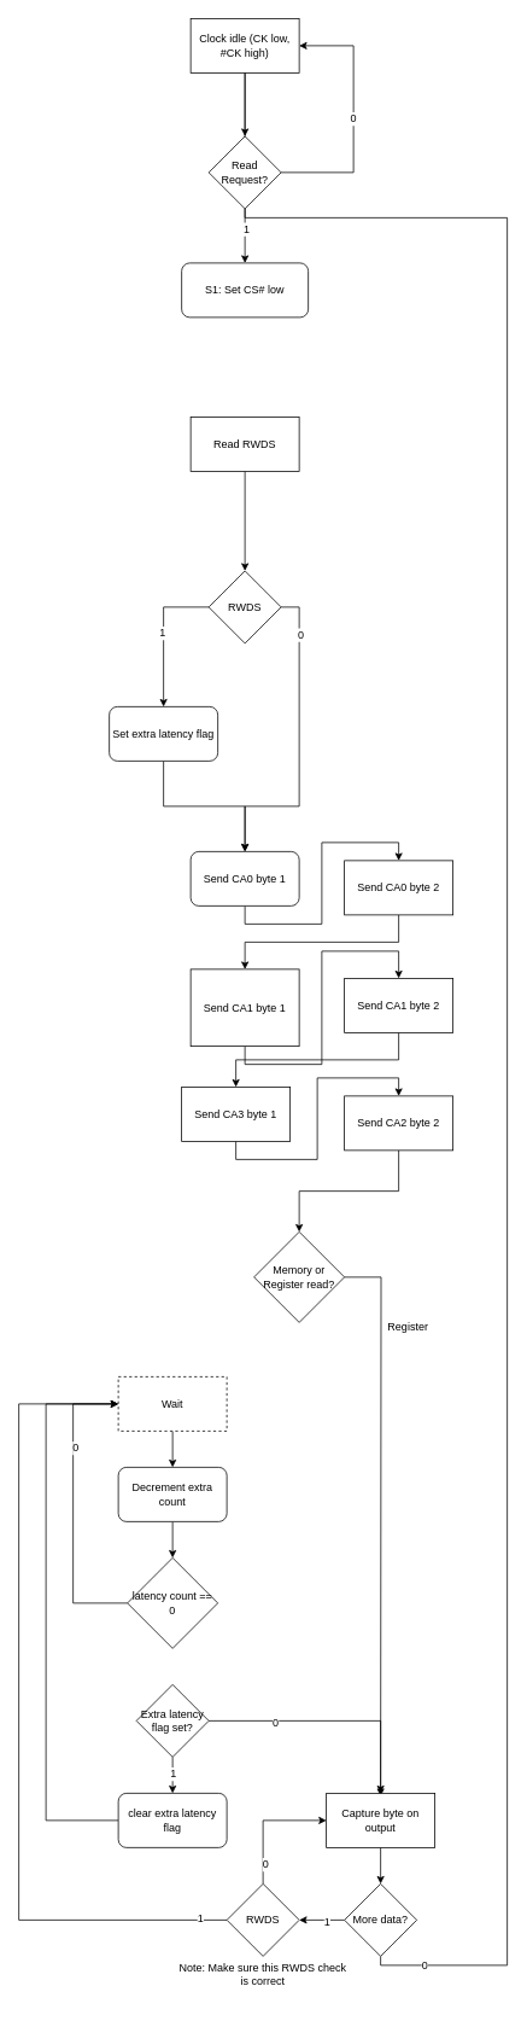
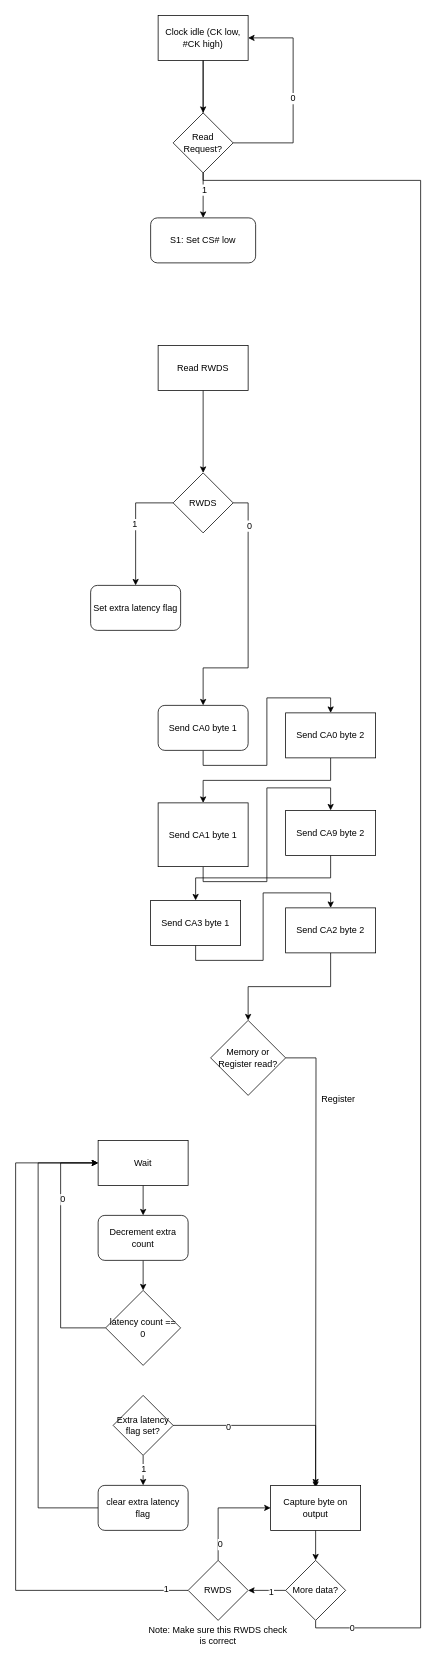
  <mxCell id="0" />
  <mxCell id="1" parent="0" />
  <mxCell id="2" value="S1: Set CS# low" style="rounded=1;whiteSpace=wrap;html=1;" vertex="1" parent="1"><mxGeometry x="200" y="290" width="140" height="60" as="geometry" /></mxCell>
  <mxCell id="3" style="edgeStyle=orthogonalEdgeStyle;rounded=0;orthogonalLoop=1;jettySize=auto;html=1;exitX=0;exitY=0.5;exitDx=0;exitDy=0;entryX=0.5;entryY=0;entryDx=0;entryDy=0;" edge="1" parent="1" source="7" target="9"><mxGeometry relative="1" as="geometry" /></mxCell>
  <mxCell id="4" value="1" style="text;html=1;align=center;verticalAlign=middle;resizable=0;points=[];labelBackgroundColor=#ffffff;" vertex="1" connectable="0" parent="3"><mxGeometry x="-0.375" y="28" relative="1" as="geometry"><mxPoint x="-30" y="28" as="offset" /></mxGeometry></mxCell>
  <mxCell id="5" style="edgeStyle=orthogonalEdgeStyle;rounded=0;orthogonalLoop=1;jettySize=auto;html=1;exitX=1;exitY=0.5;exitDx=0;exitDy=0;entryX=0.5;entryY=0;entryDx=0;entryDy=0;" edge="1" parent="1" source="7" target="11"><mxGeometry relative="1" as="geometry"><Array as="points"><mxPoint x="330" y="670" /><mxPoint x="330" y="890" /><mxPoint x="270" y="890" /></Array></mxGeometry></mxCell>
  <mxCell id="6" value="0" style="text;html=1;align=center;verticalAlign=middle;resizable=0;points=[];labelBackgroundColor=#ffffff;" vertex="1" connectable="0" parent="5"><mxGeometry x="-0.717" y="1" relative="1" as="geometry"><mxPoint as="offset" /></mxGeometry></mxCell>
  <mxCell id="7" value="RWDS" style="rhombus;whiteSpace=wrap;html=1;" vertex="1" parent="1"><mxGeometry x="230" y="630" width="80" height="80" as="geometry" /></mxCell>
- <mxCell id="8" style="edgeStyle=orthogonalEdgeStyle;rounded=0;orthogonalLoop=1;jettySize=auto;html=1;exitX=0.5;exitY=1;exitDx=0;exitDy=0;entryX=0.5;entryY=0;entryDx=0;entryDy=0;" edge="1" parent="1" source="9" target="11"><mxGeometry relative="1" as="geometry" /></mxCell>
  <mxCell id="9" value="Set extra latency flag" style="rounded=1;whiteSpace=wrap;html=1;" vertex="1" parent="1"><mxGeometry x="120" y="780" width="120" height="60" as="geometry" /></mxCell>
  <mxCell id="10" style="edgeStyle=orthogonalEdgeStyle;rounded=0;orthogonalLoop=1;jettySize=auto;html=1;exitX=0.5;exitY=1;exitDx=0;exitDy=0;entryX=0.5;entryY=0;entryDx=0;entryDy=0;" edge="1" parent="1" source="11" target="13"><mxGeometry relative="1" as="geometry" /></mxCell>
  <mxCell id="11" value="&lt;div&gt;Send CA0 byte 1&lt;/div&gt;" style="rounded=1;whiteSpace=wrap;html=1;" vertex="1" parent="1"><mxGeometry x="210" y="940" width="120" height="60" as="geometry" /></mxCell>
  <mxCell id="12" style="edgeStyle=orthogonalEdgeStyle;rounded=0;orthogonalLoop=1;jettySize=auto;html=1;exitX=0.5;exitY=1;exitDx=0;exitDy=0;entryX=0.5;entryY=0;entryDx=0;entryDy=0;" edge="1" parent="1" source="13" target="15"><mxGeometry relative="1" as="geometry" /></mxCell>
  <mxCell id="13" value="&lt;div&gt;Send CA0 byte 2 &lt;br&gt;&lt;/div&gt;" style="rounded=0;whiteSpace=wrap;html=1;" vertex="1" parent="1"><mxGeometry x="380" y="950" width="120" height="60" as="geometry" /></mxCell>
  <mxCell id="14" style="edgeStyle=orthogonalEdgeStyle;rounded=0;orthogonalLoop=1;jettySize=auto;html=1;exitX=0.5;exitY=1;exitDx=0;exitDy=0;entryX=0.5;entryY=0;entryDx=0;entryDy=0;" edge="1" parent="1" source="15" target="17"><mxGeometry relative="1" as="geometry" /></mxCell>
  <mxCell id="15" value="Send CA1 byte 1" style="rounded=0;whiteSpace=wrap;html=1;" vertex="1" parent="1"><mxGeometry x="210" y="1070" width="120" height="85" as="geometry" /></mxCell>
  <mxCell id="16" style="edgeStyle=orthogonalEdgeStyle;rounded=0;orthogonalLoop=1;jettySize=auto;html=1;exitX=0.5;exitY=1;exitDx=0;exitDy=0;entryX=0.5;entryY=0;entryDx=0;entryDy=0;" edge="1" parent="1" source="17" target="19"><mxGeometry relative="1" as="geometry" /></mxCell>
- <mxCell id="17" value="Send CA1 byte 2" style="rounded=0;whiteSpace=wrap;html=1;" vertex="1" parent="1"><mxGeometry x="380" y="1080" width="120" height="60" as="geometry" /></mxCell>
+ <mxCell id="17" value="Send CA9 byte 2" style="rounded=0;whiteSpace=wrap;html=1;" vertex="1" parent="1"><mxGeometry x="380" y="1080" width="120" height="60" as="geometry" /></mxCell>
  <mxCell id="18" style="edgeStyle=orthogonalEdgeStyle;rounded=0;orthogonalLoop=1;jettySize=auto;html=1;exitX=0.5;exitY=1;exitDx=0;exitDy=0;entryX=0.5;entryY=0;entryDx=0;entryDy=0;" edge="1" parent="1" source="19" target="21"><mxGeometry relative="1" as="geometry" /></mxCell>
  <mxCell id="19" value="Send CA3 byte 1" style="rounded=0;whiteSpace=wrap;html=1;" vertex="1" parent="1"><mxGeometry x="200" y="1200" width="120" height="60" as="geometry" /></mxCell>
  <mxCell id="20" style="edgeStyle=orthogonalEdgeStyle;rounded=0;orthogonalLoop=1;jettySize=auto;html=1;exitX=0.5;exitY=1;exitDx=0;exitDy=0;entryX=0.5;entryY=0;entryDx=0;entryDy=0;" edge="1" parent="1" source="21" target="24"><mxGeometry relative="1" as="geometry" /></mxCell>
  <mxCell id="21" value="Send CA2 byte 2" style="rounded=0;whiteSpace=wrap;html=1;" vertex="1" parent="1"><mxGeometry x="380" y="1210" width="120" height="60" as="geometry" /></mxCell>
  <mxCell id="22" style="edgeStyle=orthogonalEdgeStyle;rounded=0;orthogonalLoop=1;jettySize=auto;html=1;exitX=1;exitY=0.5;exitDx=0;exitDy=0;" edge="1" parent="1" source="24"><mxGeometry relative="1" as="geometry"><mxPoint x="420" y="1983.333" as="targetPoint" /></mxGeometry></mxCell>
  <mxCell id="23" value="Register" style="text;html=1;align=center;verticalAlign=middle;resizable=0;points=[];labelBackgroundColor=#ffffff;" vertex="1" connectable="0" parent="22"><mxGeometry x="-0.87" y="-27" relative="1" as="geometry"><mxPoint x="29" y="27" as="offset" /></mxGeometry></mxCell>
  <mxCell id="24" value="Memory or Register read?" style="rhombus;whiteSpace=wrap;html=1;" vertex="1" parent="1"><mxGeometry x="280" y="1360" width="100" height="100" as="geometry" /></mxCell>
  <mxCell id="25" style="edgeStyle=orthogonalEdgeStyle;rounded=0;orthogonalLoop=1;jettySize=auto;html=1;exitX=0.5;exitY=1;exitDx=0;exitDy=0;entryX=0.5;entryY=0;entryDx=0;entryDy=0;" edge="1" parent="1" source="26" target="28"><mxGeometry relative="1" as="geometry" /></mxCell>
- <mxCell id="26" value="Wait" style="rounded=0;whiteSpace=wrap;html=1;dashed=1;" vertex="1" parent="1"><mxGeometry x="130" y="1520" width="120" height="60" as="geometry" /></mxCell>
+ <mxCell id="26" value="Wait" style="rounded=0;whiteSpace=wrap;html=1;" vertex="1" parent="1"><mxGeometry x="130" y="1520" width="120" height="60" as="geometry" /></mxCell>
  <mxCell id="27" style="edgeStyle=orthogonalEdgeStyle;rounded=0;orthogonalLoop=1;jettySize=auto;html=1;exitX=0.5;exitY=1;exitDx=0;exitDy=0;entryX=0.5;entryY=0;entryDx=0;entryDy=0;" edge="1" parent="1" source="28" target="31"><mxGeometry relative="1" as="geometry" /></mxCell>
  <mxCell id="28" value="Decrement extra count" style="rounded=1;whiteSpace=wrap;html=1;" vertex="1" parent="1"><mxGeometry x="130" y="1620" width="120" height="60" as="geometry" /></mxCell>
  <mxCell id="29" style="edgeStyle=orthogonalEdgeStyle;rounded=0;orthogonalLoop=1;jettySize=auto;html=1;exitX=0;exitY=0.5;exitDx=0;exitDy=0;entryX=0;entryY=0.5;entryDx=0;entryDy=0;" edge="1" parent="1" source="31" target="26"><mxGeometry relative="1" as="geometry"><Array as="points"><mxPoint x="80" y="1770" /><mxPoint x="80" y="1550" /></Array></mxGeometry></mxCell>
  <mxCell id="30" value="0" style="text;html=1;align=center;verticalAlign=middle;resizable=0;points=[];labelBackgroundColor=#ffffff;" vertex="1" connectable="0" parent="29"><mxGeometry x="0.405" y="-2" relative="1" as="geometry"><mxPoint as="offset" /></mxGeometry></mxCell>
  <mxCell id="31" value="latency count == 0" style="rhombus;whiteSpace=wrap;html=1;" vertex="1" parent="1"><mxGeometry x="140" y="1720" width="100" height="100" as="geometry" /></mxCell>
  <mxCell id="32" style="edgeStyle=orthogonalEdgeStyle;rounded=0;orthogonalLoop=1;jettySize=auto;html=1;exitX=0.5;exitY=1;exitDx=0;exitDy=0;entryX=0.5;entryY=0;entryDx=0;entryDy=0;" edge="1" parent="1" source="36" target="38"><mxGeometry relative="1" as="geometry" /></mxCell>
  <mxCell id="33" value="1" style="text;html=1;align=center;verticalAlign=middle;resizable=0;points=[];labelBackgroundColor=#ffffff;" vertex="1" connectable="0" parent="32"><mxGeometry x="-0.121" relative="1" as="geometry"><mxPoint as="offset" /></mxGeometry></mxCell>
  <mxCell id="34" style="edgeStyle=orthogonalEdgeStyle;rounded=0;orthogonalLoop=1;jettySize=auto;html=1;exitX=1;exitY=0.5;exitDx=0;exitDy=0;entryX=0.5;entryY=0;entryDx=0;entryDy=0;" edge="1" parent="1" source="36" target="40"><mxGeometry relative="1" as="geometry" /></mxCell>
  <mxCell id="35" value="0" style="text;html=1;align=center;verticalAlign=middle;resizable=0;points=[];labelBackgroundColor=#ffffff;" vertex="1" connectable="0" parent="34"><mxGeometry x="-0.457" y="-1" relative="1" as="geometry"><mxPoint as="offset" /></mxGeometry></mxCell>
  <mxCell id="36" value="Extra latency flag set?" style="rhombus;whiteSpace=wrap;html=1;" vertex="1" parent="1"><mxGeometry x="150" y="1860" width="80" height="80" as="geometry" /></mxCell>
  <mxCell id="37" style="edgeStyle=orthogonalEdgeStyle;rounded=0;orthogonalLoop=1;jettySize=auto;html=1;exitX=0;exitY=0.5;exitDx=0;exitDy=0;entryX=0;entryY=0.5;entryDx=0;entryDy=0;" edge="1" parent="1" source="38" target="26"><mxGeometry relative="1" as="geometry"><Array as="points"><mxPoint x="50" y="2010" /><mxPoint x="50" y="1550" /></Array></mxGeometry></mxCell>
  <mxCell id="38" value="clear extra latency flag" style="rounded=1;whiteSpace=wrap;html=1;" vertex="1" parent="1"><mxGeometry x="130" y="1980" width="120" height="60" as="geometry" /></mxCell>
  <mxCell id="39" style="edgeStyle=orthogonalEdgeStyle;rounded=0;orthogonalLoop=1;jettySize=auto;html=1;exitX=0.5;exitY=1;exitDx=0;exitDy=0;entryX=0.5;entryY=0;entryDx=0;entryDy=0;" edge="1" parent="1" source="40" target="45"><mxGeometry relative="1" as="geometry" /></mxCell>
  <mxCell id="40" value="Capture byte on output" style="rounded=0;whiteSpace=wrap;html=1;" vertex="1" parent="1"><mxGeometry x="360" y="1980" width="120" height="60" as="geometry" /></mxCell>
  <mxCell id="41" style="edgeStyle=orthogonalEdgeStyle;rounded=0;orthogonalLoop=1;jettySize=auto;html=1;exitX=0.5;exitY=1;exitDx=0;exitDy=0;entryX=0.5;entryY=0;entryDx=0;entryDy=0;" edge="1" parent="1" source="45" target="47"><mxGeometry relative="1" as="geometry"><Array as="points"><mxPoint x="420" y="2170" /><mxPoint x="560" y="2170" /><mxPoint x="560" y="240" /><mxPoint x="270" y="240" /></Array></mxGeometry></mxCell>
  <mxCell id="42" value="0" style="text;html=1;align=center;verticalAlign=middle;resizable=0;points=[];labelBackgroundColor=#ffffff;" vertex="1" connectable="0" parent="41"><mxGeometry x="-0.955" relative="1" as="geometry"><mxPoint as="offset" /></mxGeometry></mxCell>
  <mxCell id="43" style="edgeStyle=orthogonalEdgeStyle;rounded=0;orthogonalLoop=1;jettySize=auto;html=1;exitX=0;exitY=0.5;exitDx=0;exitDy=0;entryX=1;entryY=0.5;entryDx=0;entryDy=0;" edge="1" parent="1" source="45" target="60"><mxGeometry relative="1" as="geometry" /></mxCell>
  <mxCell id="44" value="1" style="text;html=1;align=center;verticalAlign=middle;resizable=0;points=[];labelBackgroundColor=#ffffff;" vertex="1" connectable="0" parent="43"><mxGeometry x="-0.208" y="1" relative="1" as="geometry"><mxPoint as="offset" /></mxGeometry></mxCell>
  <mxCell id="45" value="More data?" style="rhombus;whiteSpace=wrap;html=1;" vertex="1" parent="1"><mxGeometry x="380" y="2080" width="80" height="80" as="geometry" /></mxCell>
  <mxCell id="46" style="edgeStyle=orthogonalEdgeStyle;rounded=0;orthogonalLoop=1;jettySize=auto;html=1;exitX=0.5;exitY=1;exitDx=0;exitDy=0;entryX=0.5;entryY=0;entryDx=0;entryDy=0;" edge="1" parent="1" source="47" target="52"><mxGeometry relative="1" as="geometry" /></mxCell>
  <mxCell id="47" value="&lt;div&gt;Clock idle (CK low, #CK high)&lt;/div&gt;" style="rounded=0;whiteSpace=wrap;html=1;" vertex="1" parent="1"><mxGeometry x="210" y="20" width="120" height="60" as="geometry" /></mxCell>
  <mxCell id="48" style="edgeStyle=orthogonalEdgeStyle;rounded=0;orthogonalLoop=1;jettySize=auto;html=1;exitX=0.5;exitY=1;exitDx=0;exitDy=0;entryX=0.5;entryY=0;entryDx=0;entryDy=0;" edge="1" parent="1" source="52" target="2"><mxGeometry relative="1" as="geometry" /></mxCell>
  <mxCell id="49" value="1" style="text;html=1;align=center;verticalAlign=middle;resizable=0;points=[];labelBackgroundColor=#ffffff;" vertex="1" connectable="0" parent="48"><mxGeometry x="-0.252" y="1" relative="1" as="geometry"><mxPoint as="offset" /></mxGeometry></mxCell>
  <mxCell id="50" style="edgeStyle=orthogonalEdgeStyle;rounded=0;orthogonalLoop=1;jettySize=auto;html=1;exitX=1;exitY=0.5;exitDx=0;exitDy=0;entryX=1;entryY=0.5;entryDx=0;entryDy=0;" edge="1" parent="1" source="52" target="47"><mxGeometry relative="1" as="geometry"><Array as="points"><mxPoint x="390" y="190" /><mxPoint x="390" y="50" /></Array></mxGeometry></mxCell>
  <mxCell id="51" value="0" style="text;html=1;align=center;verticalAlign=middle;resizable=0;points=[];labelBackgroundColor=#ffffff;" vertex="1" connectable="0" parent="50"><mxGeometry x="0.003" y="1" relative="1" as="geometry"><mxPoint as="offset" /></mxGeometry></mxCell>
  <mxCell id="52" value="Read Request?" style="rhombus;whiteSpace=wrap;html=1;rounded=0;" vertex="1" parent="1"><mxGeometry x="230" y="150" width="80" height="80" as="geometry" /></mxCell>
  <mxCell id="53" style="edgeStyle=orthogonalEdgeStyle;rounded=0;orthogonalLoop=1;jettySize=auto;html=1;exitX=0.5;exitY=1;exitDx=0;exitDy=0;entryX=0.5;entryY=0;entryDx=0;entryDy=0;" edge="1" parent="1" source="54" target="7"><mxGeometry relative="1" as="geometry" /></mxCell>
  <mxCell id="54" value="&lt;div&gt;Read RWDS&lt;br&gt;&lt;/div&gt;" style="rounded=0;whiteSpace=wrap;html=1;" vertex="1" parent="1"><mxGeometry x="210" y="460" width="120" height="60" as="geometry" /></mxCell>
  <mxCell id="55" value="Note: Make sure this RWDS check is correct" style="text;html=1;strokeColor=none;fillColor=none;align=center;verticalAlign=middle;whiteSpace=wrap;rounded=0;" vertex="1" parent="1"><mxGeometry x="195" y="2150" width="190" height="60" as="geometry" /></mxCell>
  <mxCell id="56" style="edgeStyle=orthogonalEdgeStyle;rounded=0;orthogonalLoop=1;jettySize=auto;html=1;exitX=0;exitY=0.5;exitDx=0;exitDy=0;entryX=0;entryY=0.5;entryDx=0;entryDy=0;" edge="1" parent="1" source="60" target="26"><mxGeometry relative="1" as="geometry"><Array as="points"><mxPoint x="20" y="2120" /><mxPoint x="20" y="1550" /></Array></mxGeometry></mxCell>
  <mxCell id="57" value="1" style="text;html=1;align=center;verticalAlign=middle;resizable=0;points=[];labelBackgroundColor=#ffffff;" vertex="1" connectable="0" parent="56"><mxGeometry x="-0.934" y="-2" relative="1" as="geometry"><mxPoint as="offset" /></mxGeometry></mxCell>
  <mxCell id="58" style="edgeStyle=orthogonalEdgeStyle;rounded=0;orthogonalLoop=1;jettySize=auto;html=1;exitX=0.5;exitY=0;exitDx=0;exitDy=0;entryX=0;entryY=0.5;entryDx=0;entryDy=0;" edge="1" parent="1" source="60" target="40"><mxGeometry relative="1" as="geometry" /></mxCell>
  <mxCell id="59" value="0" style="text;html=1;align=center;verticalAlign=middle;resizable=0;points=[];labelBackgroundColor=#ffffff;" vertex="1" connectable="0" parent="58"><mxGeometry x="-0.688" y="-2" relative="1" as="geometry"><mxPoint as="offset" /></mxGeometry></mxCell>
  <mxCell id="60" value="RWDS" style="rhombus;whiteSpace=wrap;html=1;" vertex="1" parent="1"><mxGeometry x="250" y="2080" width="80" height="80" as="geometry" /></mxCell>
